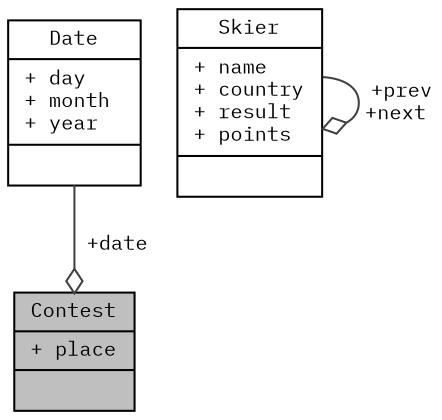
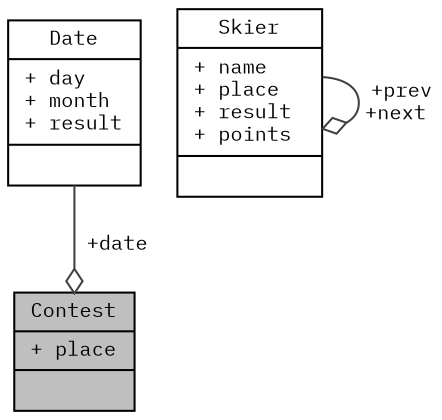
  digraph {
    fontname="IBM Plex Mono"
    node [color=black fillcolor=white fontname="IBM Plex Mono" fontsize=10 shape=record style=filled]
    edge [arrowhead=odiamond color=grey25 fontname="IBM Plex Mono" fontsize=10 labelfontname=Helvetica labelfontsize=10 style=solid]
    n1 [fillcolor=grey75 fontcolor=black height=0.2 label="{Contest\n|+ place\l|}" width=0.4]
-   n2 [height=0.2 label="{Skier\n|+ name\l+ country\l+ result\l+ points\l|}" width=0.4]
-   n3 [height=0.2 label="{Date\n|+ day\l+ month\l+ year\l|}" width=0.4]
+   n2 [height=0.2 label="{Skier\n|+ name\l+ place\l+ result\l+ points\l|}" width=0.4]
+   n3 [height=0.2 label="{Date\n|+ day\l+ month\l+ result\l|}" width=0.4]
    n2 -> n2 [label=" +prev\n+next"]
    n3 -> n1 [label=" +date"]
  }
